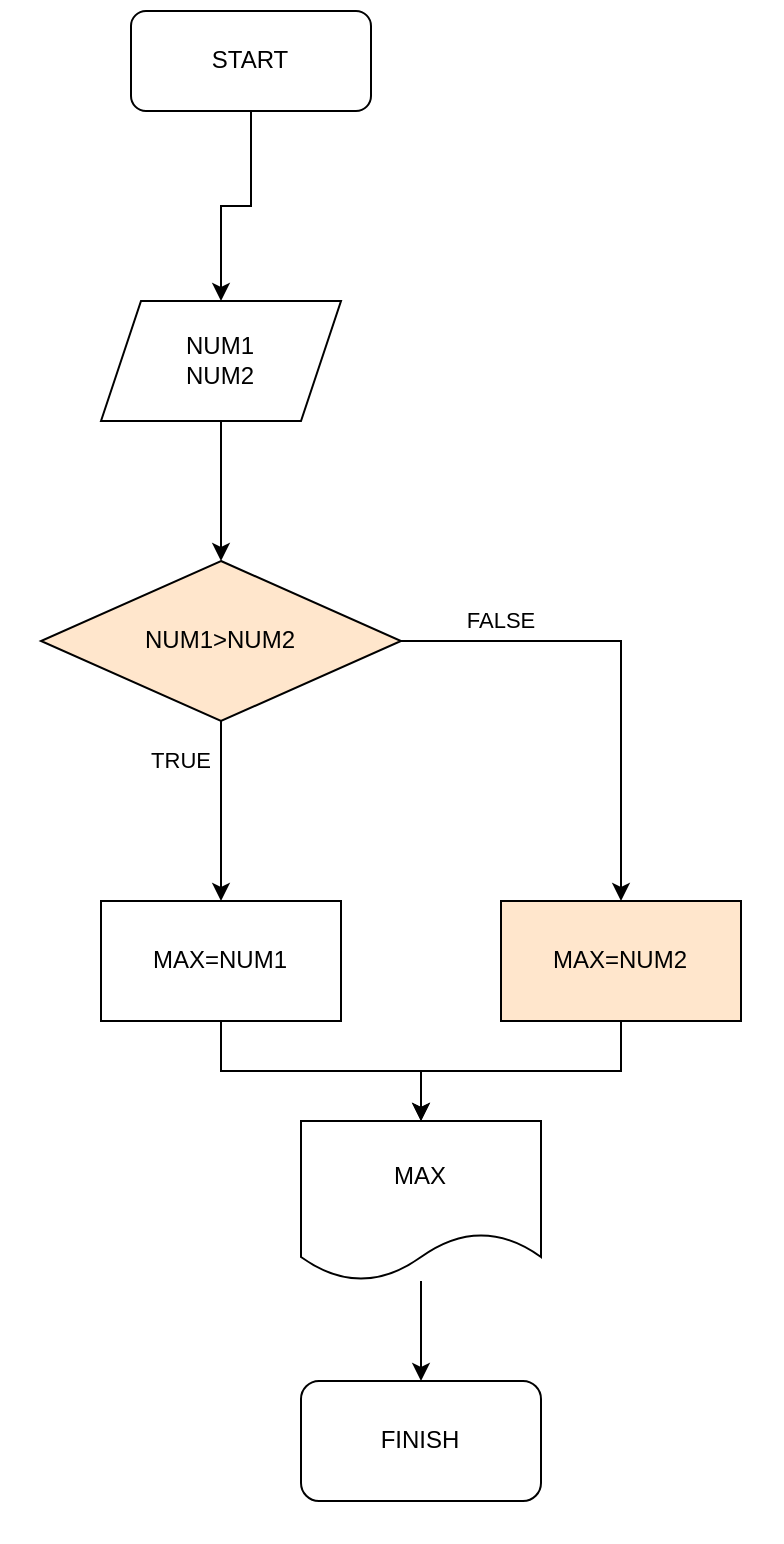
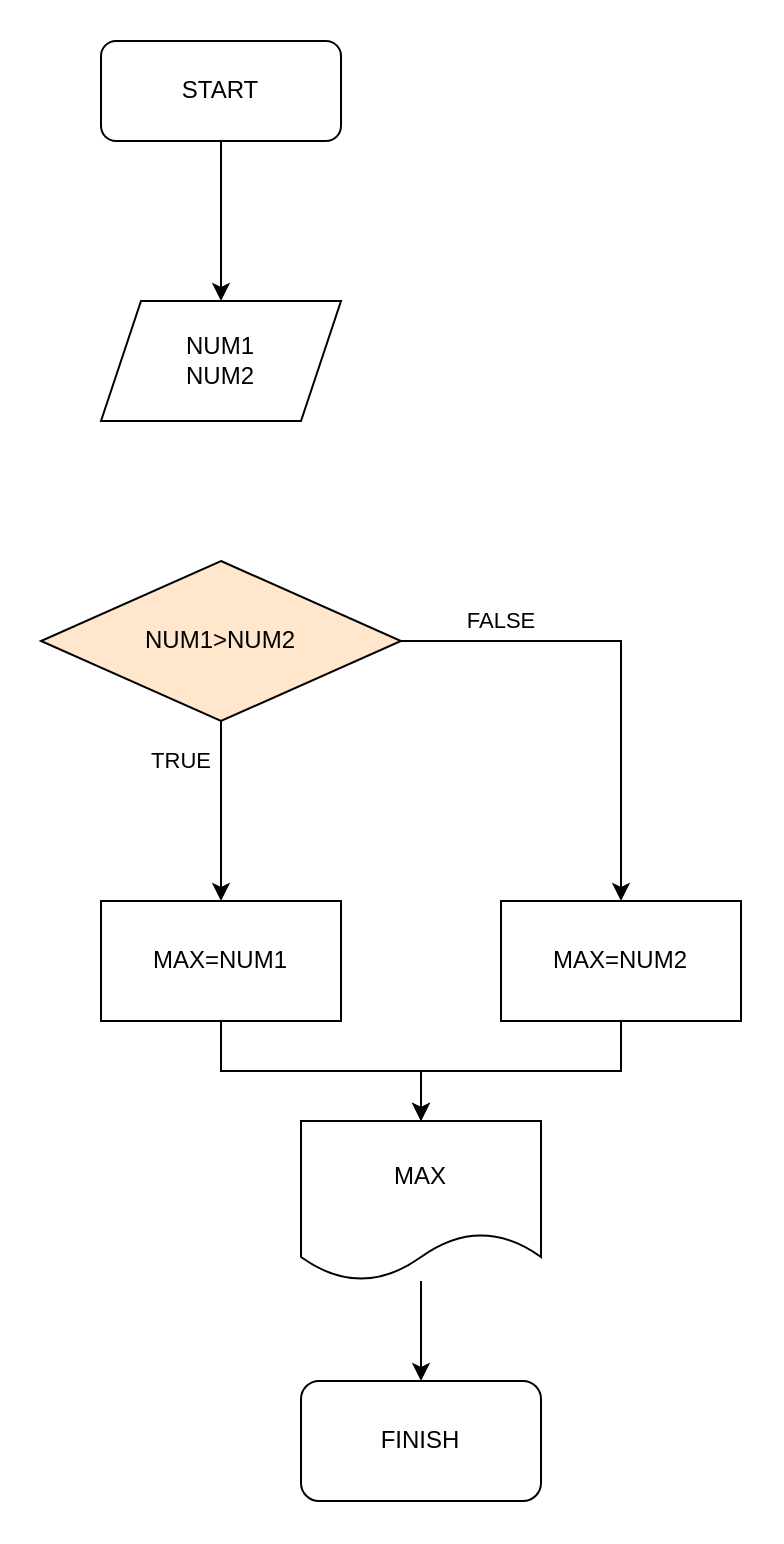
  <mxCell id="0" />
  <mxCell id="1" parent="0" />
  <mxCell id="2" style="edgeStyle=orthogonalEdgeStyle;rounded=0;orthogonalLoop=1;jettySize=auto;html=1;exitX=0.5;exitY=1;exitDx=0;exitDy=0;entryX=0.5;entryY=0;entryDx=0;entryDy=0;" edge="1" parent="1" source="3" target="5"><mxGeometry relative="1" as="geometry" /></mxCell>
- <mxCell id="3" value="START" style="rounded=1;whiteSpace=wrap;html=1;" vertex="1" parent="1"><mxGeometry x="65" y="5" width="120" height="50" as="geometry" /></mxCell>
- <mxCell id="4" value="" style="edgeStyle=orthogonalEdgeStyle;rounded=0;orthogonalLoop=1;jettySize=auto;html=1;" edge="1" parent="1" source="5" target="8"><mxGeometry relative="1" as="geometry" /></mxCell>
+ <mxCell id="3" value="START" style="rounded=1;whiteSpace=wrap;html=1;" vertex="1" parent="1"><mxGeometry x="50" y="20" width="120" height="50" as="geometry" /></mxCell>
  <mxCell id="5" value="NUM1&lt;br&gt;NUM2" style="shape=parallelogram;perimeter=parallelogramPerimeter;whiteSpace=wrap;html=1;fixedSize=1;" vertex="1" parent="1"><mxGeometry x="50" y="150" width="120" height="60" as="geometry" /></mxCell>
  <mxCell id="6" value="TRUE" style="edgeStyle=orthogonalEdgeStyle;rounded=0;orthogonalLoop=1;jettySize=auto;html=1;" edge="1" parent="1" source="8" target="10"><mxGeometry x="-0.556" y="-20" relative="1" as="geometry"><mxPoint as="offset" /></mxGeometry></mxCell>
  <mxCell id="7" value="FALSE" style="edgeStyle=orthogonalEdgeStyle;rounded=0;orthogonalLoop=1;jettySize=auto;html=1;" edge="1" parent="1" source="8" target="12"><mxGeometry x="-0.583" y="10" relative="1" as="geometry"><mxPoint as="offset" /></mxGeometry></mxCell>
  <mxCell id="8" value="NUM1&amp;gt;NUM2" style="rhombus;whiteSpace=wrap;html=1;fillColor=#ffe6cc;" vertex="1" parent="1"><mxGeometry x="20" y="280" width="180" height="80" as="geometry" /></mxCell>
  <mxCell id="9" style="edgeStyle=orthogonalEdgeStyle;rounded=0;orthogonalLoop=1;jettySize=auto;html=1;entryX=0.5;entryY=0;entryDx=0;entryDy=0;" edge="1" parent="1" source="10" target="14"><mxGeometry relative="1" as="geometry" /></mxCell>
  <mxCell id="10" value="MAX=NUM1" style="whiteSpace=wrap;html=1;" vertex="1" parent="1"><mxGeometry x="50" y="450" width="120" height="60" as="geometry" /></mxCell>
  <mxCell id="11" style="edgeStyle=orthogonalEdgeStyle;rounded=0;orthogonalLoop=1;jettySize=auto;html=1;entryX=0.5;entryY=0;entryDx=0;entryDy=0;" edge="1" parent="1" source="12" target="14"><mxGeometry relative="1" as="geometry" /></mxCell>
- <mxCell id="12" value="MAX=NUM2" style="whiteSpace=wrap;html=1;fillColor=#ffe6cc;" vertex="1" parent="1"><mxGeometry x="250" y="450" width="120" height="60" as="geometry" /></mxCell>
+ <mxCell id="12" value="MAX=NUM2" style="whiteSpace=wrap;html=1;" vertex="1" parent="1"><mxGeometry x="250" y="450" width="120" height="60" as="geometry" /></mxCell>
  <mxCell id="13" value="" style="edgeStyle=orthogonalEdgeStyle;rounded=0;orthogonalLoop=1;jettySize=auto;html=1;" edge="1" parent="1" source="14" target="15"><mxGeometry relative="1" as="geometry" /></mxCell>
  <mxCell id="14" value="MAX" style="shape=document;whiteSpace=wrap;html=1;boundedLbl=1;" vertex="1" parent="1"><mxGeometry x="150" y="560" width="120" height="80" as="geometry" /></mxCell>
  <mxCell id="15" value="FINISH" style="rounded=1;whiteSpace=wrap;html=1;" vertex="1" parent="1"><mxGeometry x="150" y="690" width="120" height="60" as="geometry" /></mxCell>
